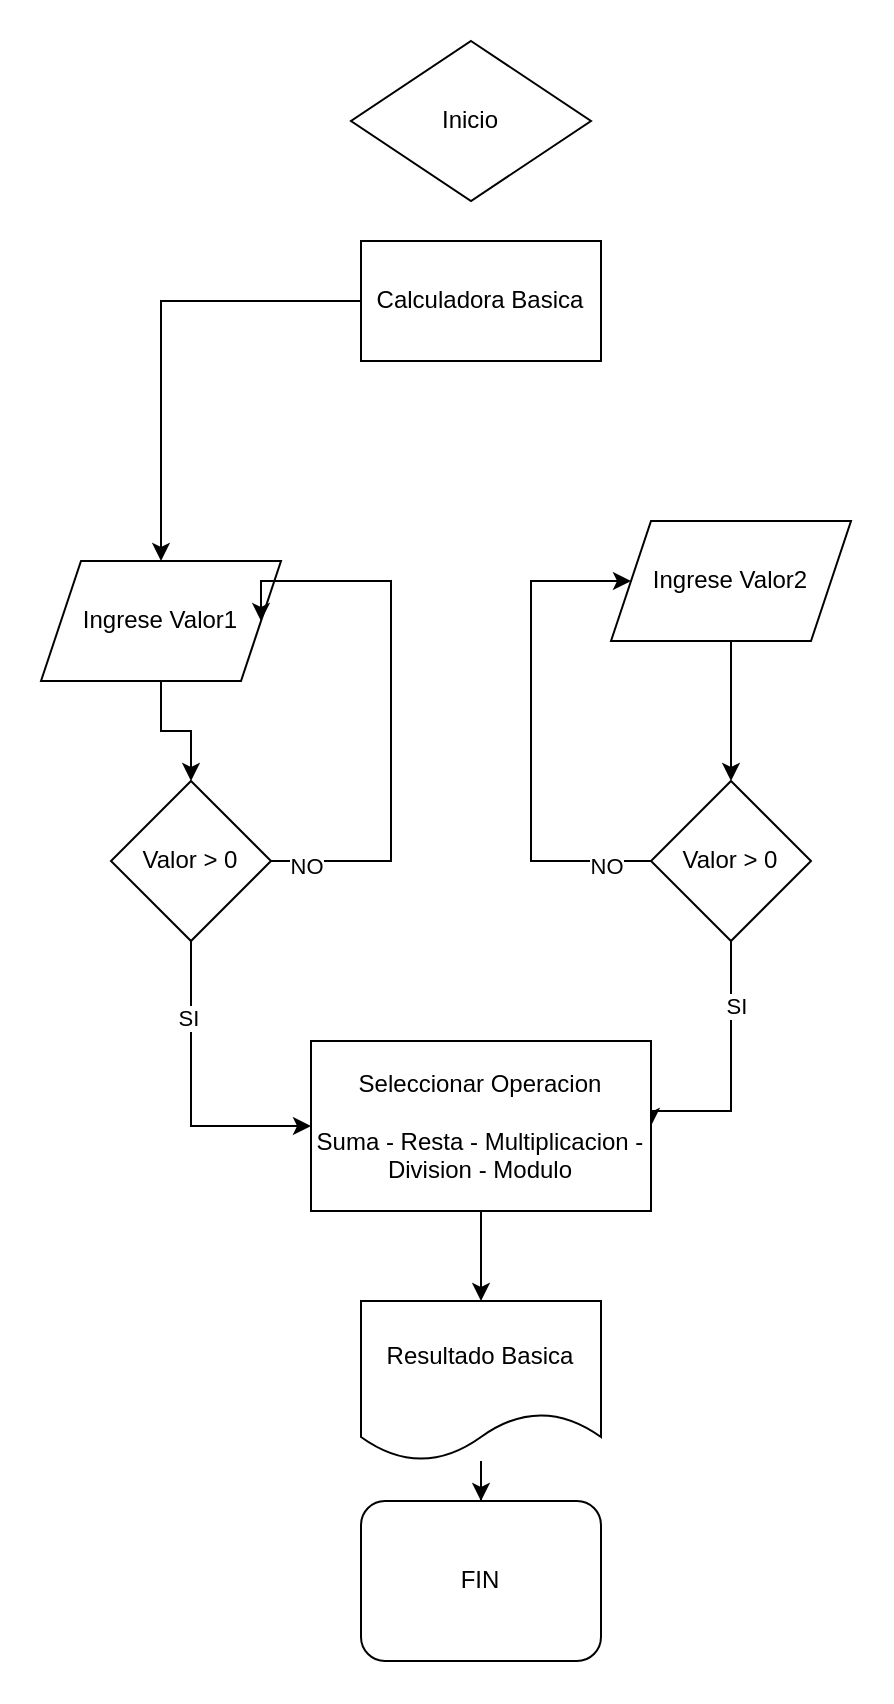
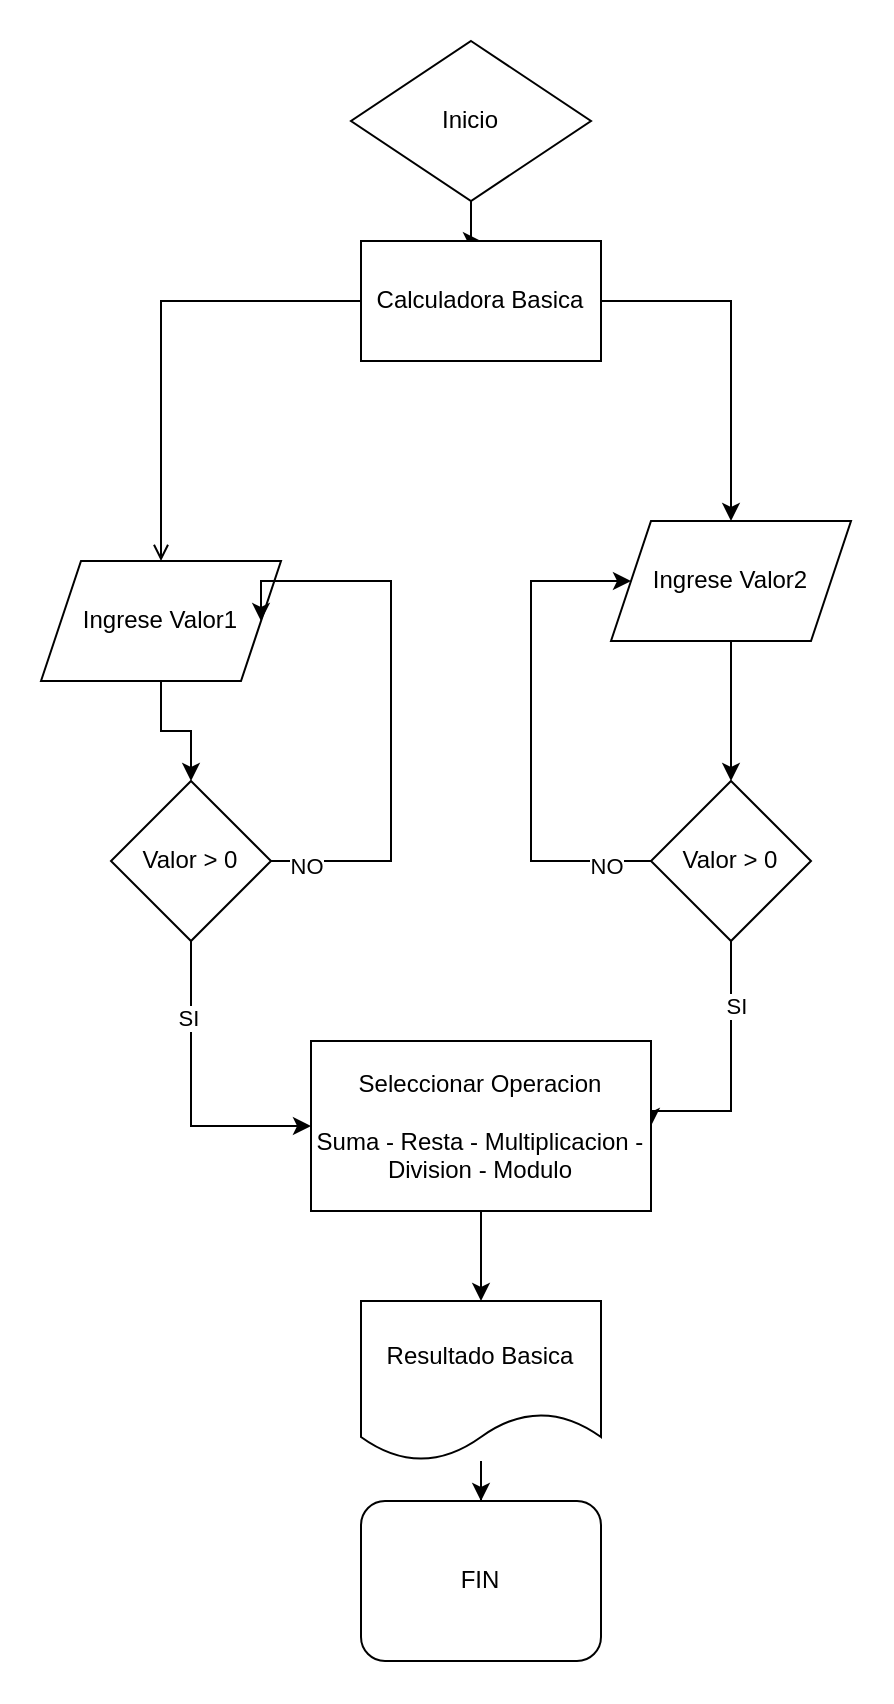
  <mxCell id="0" />
  <mxCell id="1" parent="0" />
+ <mxCell id="2" style="edgeStyle=orthogonalEdgeStyle;rounded=0;orthogonalLoop=1;jettySize=auto;html=1;entryX=0.5;entryY=0;entryDx=0;entryDy=0;" edge="1" parent="1" source="3" target="10"><mxGeometry relative="1" as="geometry" /></mxCell>
  <mxCell id="3" value="Inicio" style="rhombus;whiteSpace=wrap;html=1;" vertex="1" parent="1"><mxGeometry x="175" y="20" width="120" height="80" as="geometry" /></mxCell>
  <mxCell id="4" style="edgeStyle=orthogonalEdgeStyle;rounded=0;orthogonalLoop=1;jettySize=auto;html=1;entryX=0.5;entryY=0;entryDx=0;entryDy=0;" edge="1" parent="1" source="5" target="15"><mxGeometry relative="1" as="geometry" /></mxCell>
  <mxCell id="5" value="Ingrese Valor1" style="shape=parallelogram;perimeter=parallelogramPerimeter;whiteSpace=wrap;html=1;fixedSize=1;" vertex="1" parent="1"><mxGeometry x="20" y="280" width="120" height="60" as="geometry" /></mxCell>
  <mxCell id="6" style="edgeStyle=orthogonalEdgeStyle;rounded=0;orthogonalLoop=1;jettySize=auto;html=1;entryX=0.5;entryY=0;entryDx=0;entryDy=0;" edge="1" parent="1" source="7" target="20"><mxGeometry relative="1" as="geometry" /></mxCell>
  <mxCell id="7" value="Ingrese Valor2" style="shape=parallelogram;perimeter=parallelogramPerimeter;whiteSpace=wrap;html=1;fixedSize=1;" vertex="1" parent="1"><mxGeometry x="305" y="260" width="120" height="60" as="geometry" /></mxCell>
- <mxCell id="8" style="edgeStyle=orthogonalEdgeStyle;rounded=0;orthogonalLoop=1;jettySize=auto;html=1;" edge="1" parent="1" source="10" target="5"><mxGeometry relative="1" as="geometry" /></mxCell>
+ <mxCell id="8" style="edgeStyle=orthogonalEdgeStyle;rounded=0;orthogonalLoop=1;jettySize=auto;html=1;endArrow=open;" edge="1" parent="1" source="10" target="5"><mxGeometry relative="1" as="geometry" /></mxCell>
+ <mxCell id="9" style="edgeStyle=orthogonalEdgeStyle;rounded=0;orthogonalLoop=1;jettySize=auto;html=1;entryX=0.5;entryY=0;entryDx=0;entryDy=0;" edge="1" parent="1" source="10" target="7"><mxGeometry relative="1" as="geometry" /></mxCell>
  <mxCell id="10" value="Calculadora Basica" style="rounded=0;whiteSpace=wrap;html=1;" vertex="1" parent="1"><mxGeometry x="180" y="120" width="120" height="60" as="geometry" /></mxCell>
  <mxCell id="11" style="edgeStyle=orthogonalEdgeStyle;rounded=0;orthogonalLoop=1;jettySize=auto;html=1;entryX=1;entryY=0.5;entryDx=0;entryDy=0;" edge="1" parent="1" source="15" target="5"><mxGeometry relative="1" as="geometry"><mxPoint x="215" y="240" as="targetPoint" /><Array as="points"><mxPoint x="195" y="430" /><mxPoint x="195" y="290" /></Array></mxGeometry></mxCell>
  <mxCell id="12" value="NO" style="edgeLabel;html=1;align=center;verticalAlign=middle;resizable=0;points=[];" vertex="1" connectable="0" parent="11"><mxGeometry x="-0.881" y="-2" relative="1" as="geometry"><mxPoint as="offset" /></mxGeometry></mxCell>
  <mxCell id="13" style="edgeStyle=orthogonalEdgeStyle;rounded=0;orthogonalLoop=1;jettySize=auto;html=1;exitX=0.5;exitY=1;exitDx=0;exitDy=0;entryX=0;entryY=0.5;entryDx=0;entryDy=0;" edge="1" parent="1" source="15" target="22"><mxGeometry relative="1" as="geometry" /></mxCell>
  <mxCell id="14" value="SI" style="edgeLabel;html=1;align=center;verticalAlign=middle;resizable=0;points=[];" vertex="1" connectable="0" parent="13"><mxGeometry x="-0.502" y="-2" relative="1" as="geometry"><mxPoint as="offset" /></mxGeometry></mxCell>
  <mxCell id="15" value="Valor &amp;gt; 0" style="rhombus;whiteSpace=wrap;html=1;" vertex="1" parent="1"><mxGeometry x="55" y="390" width="80" height="80" as="geometry" /></mxCell>
  <mxCell id="16" style="edgeStyle=orthogonalEdgeStyle;rounded=0;orthogonalLoop=1;jettySize=auto;html=1;entryX=1;entryY=0.5;entryDx=0;entryDy=0;" edge="1" parent="1" source="20" target="22"><mxGeometry relative="1" as="geometry"><Array as="points"><mxPoint x="365" y="555" /></Array></mxGeometry></mxCell>
  <mxCell id="17" value="SI" style="edgeLabel;html=1;align=center;verticalAlign=middle;resizable=0;points=[];" vertex="1" connectable="0" parent="16"><mxGeometry x="-0.517" y="2" relative="1" as="geometry"><mxPoint as="offset" /></mxGeometry></mxCell>
  <mxCell id="18" style="edgeStyle=orthogonalEdgeStyle;rounded=0;orthogonalLoop=1;jettySize=auto;html=1;entryX=0;entryY=0.5;entryDx=0;entryDy=0;" edge="1" parent="1" source="20" target="7"><mxGeometry relative="1" as="geometry"><Array as="points"><mxPoint x="265" y="430" /><mxPoint x="265" y="290" /></Array></mxGeometry></mxCell>
  <mxCell id="19" value="NO" style="edgeLabel;html=1;align=center;verticalAlign=middle;resizable=0;points=[];" vertex="1" connectable="0" parent="18"><mxGeometry x="-0.819" y="2" relative="1" as="geometry"><mxPoint as="offset" /></mxGeometry></mxCell>
  <mxCell id="20" value="Valor &amp;gt; 0" style="rhombus;whiteSpace=wrap;html=1;" vertex="1" parent="1"><mxGeometry x="325" y="390" width="80" height="80" as="geometry" /></mxCell>
  <mxCell id="21" style="edgeStyle=orthogonalEdgeStyle;rounded=0;orthogonalLoop=1;jettySize=auto;html=1;entryX=0.5;entryY=0;entryDx=0;entryDy=0;" edge="1" parent="1" source="22" target="24"><mxGeometry relative="1" as="geometry" /></mxCell>
  <mxCell id="22" value="Seleccionar Operacion&lt;br&gt;&lt;br&gt;Suma - Resta - Multiplicacion - Division - Modulo" style="rounded=0;whiteSpace=wrap;html=1;" vertex="1" parent="1"><mxGeometry x="155" y="520" width="170" height="85" as="geometry" /></mxCell>
  <mxCell id="23" style="edgeStyle=orthogonalEdgeStyle;rounded=0;orthogonalLoop=1;jettySize=auto;html=1;" edge="1" parent="1" source="24" target="25"><mxGeometry relative="1" as="geometry" /></mxCell>
  <mxCell id="24" value="Resultado Basica" style="shape=document;whiteSpace=wrap;html=1;boundedLbl=1;" vertex="1" parent="1"><mxGeometry x="180" y="650" width="120" height="80" as="geometry" /></mxCell>
  <mxCell id="25" value="FIN" style="whiteSpace=wrap;html=1;rounded=1;" vertex="1" parent="1"><mxGeometry x="180" y="750" width="120" height="80" as="geometry" /></mxCell>
